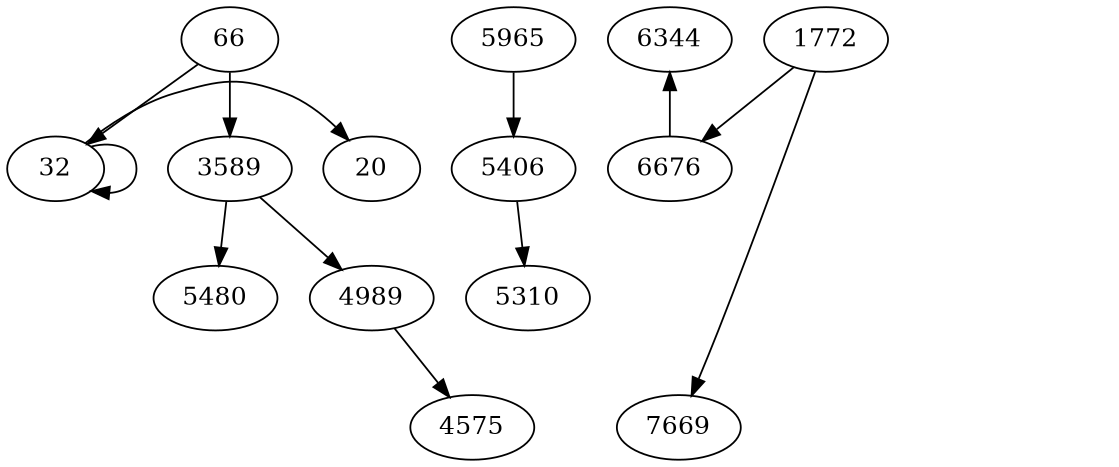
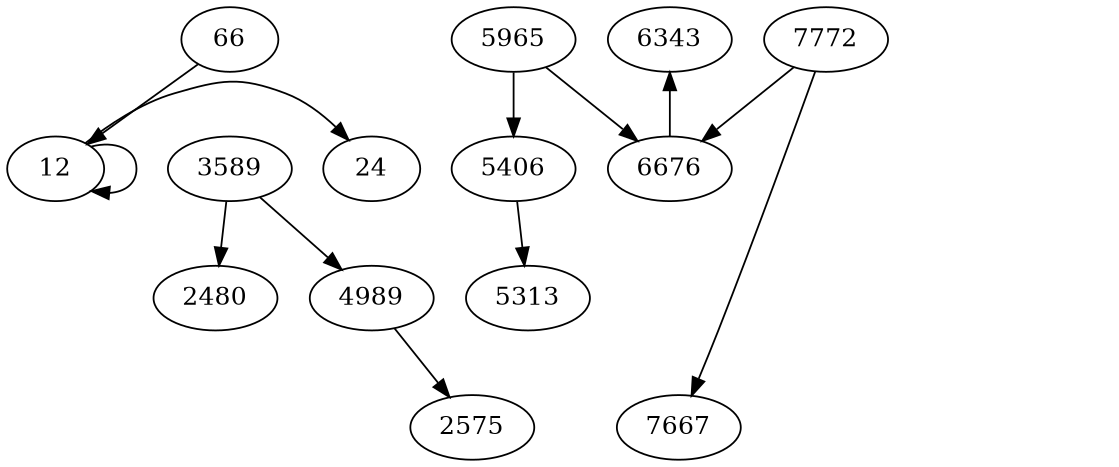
  digraph {
-   12 [label=32]
-   20
+   12
+   20 [label=24]
    x4 [style=invis width=.1]
-   4575
-   2480 [label=5480]
+   4575 [label=2575]
+   2480
    n6 [label=4989]
    3589
    x3 [style=invis width=.1]
-   5313 [label=5310]
-   7667 [label=7669]
-   6344
-   7772 [label=1772]
+   5313
+   7667
+   6344 [label=6343]
+   7772
    n13 [label=5406]
    6676
    66
    5965
    x1 [style=invis width=.1]
    x2 [style=invis width=.1]
    subgraph sub_1 {
      rank=same
      12
      20
    }
    subgraph sub_2 {
      rank=same
      x4
      4575
    }
    subgraph sub_3 {
      rank=same
      2480
      n6
    }
    subgraph sub_4 {
      rank=same
      12
      3589
    }
    subgraph sub_5 {
      rank=same
      x3
      5313
    }
    subgraph sub_6 {
      rank=same
      x4
      7667
    }
    subgraph sub_7 {
      rank=same
      6344
      7772
    }
    subgraph sub_8 {
      rank=same
      n13
      6676
    }
    subgraph sub_9 {
      rank=same
      66
      5965
    }
    12 -> 12
    12 -> 20 [style=invis]
    12 -> 20
    12 -> 3589 [style=invis]
    4575 -> x4 [style=invis]
    2480 -> n6 [style=invis]
    n6 -> x4 [style=invis]
    n6 -> 4575
    3589 -> 2480
    3589 -> n6
    5313 -> x3 [style=invis]
    7667 -> x4 [style=invis]
    6344 -> 7772 [style=invis]
    7772 -> x4 [style=invis]
    7772 -> 7667
    7772 -> 6676
    n13 -> x3 [style=invis]
    n13 -> 5313
    n13 -> 6676 [style=invis]
    6676 -> 6344
    66 -> 12
-   66 -> 3589
    66 -> 5965 [style=invis]
    5965 -> n13
+   5965 -> 6676
  }
